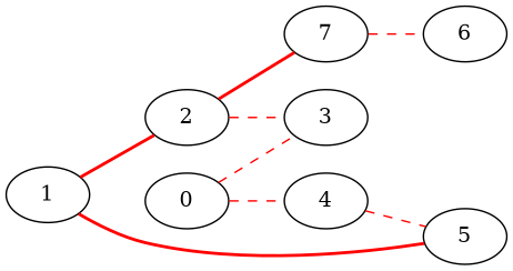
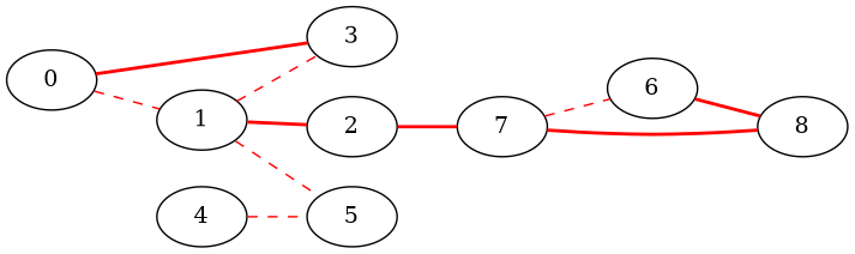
  graph {
    rankdir=LR
    edge [color=red style=bold]
    0
    1
    3
    2
    5
    7
    4
    6
-   0 -- 4 [style=dashed]
-   0 -- 3 [style=dashed]
+   8
+   0 -- 1 [style=dashed]
+   0 -- 3
    1 -- 2
-   1 -- 5
-   2 -- 3 [style=dashed]
+   1 -- 5 [style=dashed]
+   1 -- 3 [style=dashed]
    2 -- 7
    7 -- 6 [style=dashed]
+   7 -- 8
    4 -- 5 [style=dashed]
+   6 -- 8
  }
